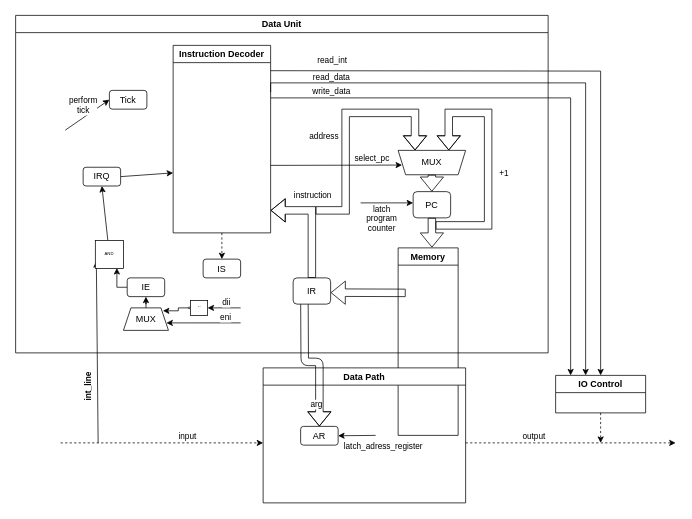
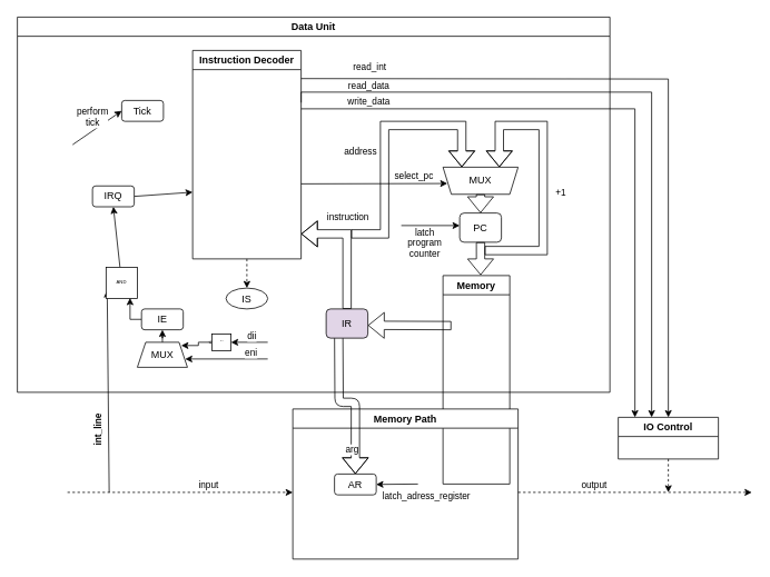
  <mxCell id="0" />
  <mxCell id="1" parent="0" />
  <mxCell id="2" value="Data Unit" style="swimlane;" parent="1" vertex="1"><mxGeometry x="20" y="20" width="710" height="450" as="geometry"><mxRectangle x="60" y="50" width="110" height="30" as="alternateBounds" /></mxGeometry></mxCell>
  <mxCell id="3" value="Memory" style="swimlane;" parent="2" vertex="1"><mxGeometry x="510" y="310" width="80" height="250" as="geometry" /></mxCell>
  <mxCell id="4" value="" style="endArrow=classic;html=1;edgeStyle=orthogonalEdgeStyle;rounded=0;" edge="1" parent="2" target="58"><mxGeometry width="50" height="50" relative="1" as="geometry"><mxPoint x="340" y="73.75" as="sourcePoint" /><mxPoint x="780" y="480" as="targetPoint" /></mxGeometry></mxCell>
  <mxCell id="5" value="read_int" style="edgeLabel;html=1;align=center;verticalAlign=middle;resizable=0;points=[];" vertex="1" connectable="0" parent="4"><mxGeometry x="-0.809" y="1" relative="1" as="geometry"><mxPoint y="-13" as="offset" /></mxGeometry></mxCell>
- <mxCell id="6" value="Data Path" style="swimlane;" parent="1" vertex="1"><mxGeometry x="350" y="490" width="270" height="180" as="geometry"><mxRectangle x="60" y="50" width="110" height="30" as="alternateBounds" /></mxGeometry></mxCell>
+ <mxCell id="6" value="Memory Path" style="swimlane;" parent="1" vertex="1"><mxGeometry x="350" y="490" width="270" height="180" as="geometry"><mxRectangle x="60" y="50" width="110" height="30" as="alternateBounds" /></mxGeometry></mxCell>
  <mxCell id="7" value="AR" style="rounded=1;whiteSpace=wrap;html=1;" parent="6" vertex="1"><mxGeometry x="50" y="78" width="50" height="25" as="geometry" /></mxCell>
  <mxCell id="8" value="" style="shape=flexArrow;endArrow=classic;html=1;edgeStyle=orthogonalEdgeStyle;exitX=0.5;exitY=1;exitDx=0;exitDy=0;entryX=0.5;entryY=0;entryDx=0;entryDy=0;" parent="1" target="7" edge="1"><mxGeometry width="50" height="50" relative="1" as="geometry"><mxPoint x="405" y="395" as="sourcePoint" /><mxPoint x="400" y="540" as="targetPoint" /></mxGeometry></mxCell>
  <mxCell id="9" value="arg" style="edgeLabel;html=1;align=center;verticalAlign=middle;resizable=0;points=[];" parent="8" vertex="1" connectable="0"><mxGeometry x="-0.119" y="1" relative="1" as="geometry"><mxPoint x="14" y="59" as="offset" /></mxGeometry></mxCell>
  <mxCell id="10" value="" style="endArrow=classic;html=1;dashed=1;" parent="1" edge="1"><mxGeometry width="50" height="50" relative="1" as="geometry"><mxPoint x="80" y="590" as="sourcePoint" /><mxPoint x="350" y="590" as="targetPoint" /></mxGeometry></mxCell>
  <mxCell id="11" value="input" style="edgeLabel;html=1;align=center;verticalAlign=middle;resizable=0;points=[];" parent="10" vertex="1" connectable="0"><mxGeometry x="0.241" y="-2" relative="1" as="geometry"><mxPoint y="-12" as="offset" /></mxGeometry></mxCell>
  <mxCell id="12" value="" style="endArrow=classic;html=1;dashed=1;" parent="1" edge="1"><mxGeometry width="50" height="50" relative="1" as="geometry"><mxPoint x="620" y="590" as="sourcePoint" /><mxPoint x="900" y="590" as="targetPoint" /></mxGeometry></mxCell>
  <mxCell id="13" value="output" style="edgeLabel;html=1;align=center;verticalAlign=middle;resizable=0;points=[];" parent="12" vertex="1" connectable="0"><mxGeometry x="0.316" y="-3" relative="1" as="geometry"><mxPoint x="-94" y="-13" as="offset" /></mxGeometry></mxCell>
  <mxCell id="14" value="" style="endArrow=classic;html=1;rounded=0;elbow=vertical;entryX=0.303;entryY=1.008;entryDx=0;entryDy=0;entryPerimeter=0;" parent="1" edge="1"><mxGeometry width="50" height="50" relative="1" as="geometry"><mxPoint x="130" y="590" as="sourcePoint" /><mxPoint x="127.613" y="347.8" as="targetPoint" /></mxGeometry></mxCell>
  <mxCell id="15" value="&lt;b&gt;int_line&lt;/b&gt;" style="edgeLabel;html=1;align=center;verticalAlign=middle;resizable=0;points=[];rotation=-90;" parent="14" vertex="1" connectable="0"><mxGeometry x="-0.389" y="1" relative="1" as="geometry"><mxPoint x="-12" as="offset" /></mxGeometry></mxCell>
  <mxCell id="16" value="" style="endArrow=classic;html=1;rounded=0;elbow=vertical;entryX=1;entryY=0.5;entryDx=0;entryDy=0;" parent="1" target="7" edge="1"><mxGeometry width="50" height="50" relative="1" as="geometry"><mxPoint x="500" y="580" as="sourcePoint" /><mxPoint x="405" y="570" as="targetPoint" /></mxGeometry></mxCell>
  <mxCell id="17" value="latch_adress_register" style="edgeLabel;html=1;align=center;verticalAlign=middle;resizable=0;points=[];" parent="16" vertex="1" connectable="0"><mxGeometry x="-0.087" relative="1" as="geometry"><mxPoint x="32" y="13" as="offset" /></mxGeometry></mxCell>
  <mxCell id="18" style="rounded=0;elbow=vertical;html=1;entryX=0.5;entryY=1;entryDx=0;entryDy=0;" edge="1" parent="1" source="19" target="23"><mxGeometry relative="1" as="geometry" /></mxCell>
  <mxCell id="19" value="" style="verticalLabelPosition=bottom;shadow=0;dashed=0;align=center;html=1;verticalAlign=top;shape=mxgraph.electrical.iec_logic_gates.and;fontSize=11;gradientColor=none;" vertex="1" parent="1"><mxGeometry x="126.25" y="320" width="37.5" height="37.5" as="geometry" /></mxCell>
  <mxCell id="20" style="edgeStyle=orthogonalEdgeStyle;html=1;entryX=0.767;entryY=0.984;entryDx=0;entryDy=0;entryPerimeter=0;elbow=vertical;rounded=0;exitX=0;exitY=0.5;exitDx=0;exitDy=0;" edge="1" parent="1" source="21" target="19"><mxGeometry relative="1" as="geometry" /></mxCell>
  <mxCell id="21" value="IE" style="rounded=1;whiteSpace=wrap;html=1;" vertex="1" parent="1"><mxGeometry x="168.75" y="370" width="50" height="25" as="geometry" /></mxCell>
  <mxCell id="22" style="rounded=0;elbow=vertical;html=1;exitX=1;exitY=0.5;exitDx=0;exitDy=0;" edge="1" parent="1" source="23"><mxGeometry relative="1" as="geometry"><mxPoint x="230" y="230" as="targetPoint" /></mxGeometry></mxCell>
  <mxCell id="23" value="IRQ" style="rounded=1;whiteSpace=wrap;html=1;" vertex="1" parent="1"><mxGeometry x="110" y="222.5" width="50" height="25" as="geometry" /></mxCell>
  <mxCell id="24" style="edgeStyle=orthogonalEdgeStyle;rounded=0;html=1;entryX=0.5;entryY=0;entryDx=0;entryDy=0;elbow=vertical;dashed=1;" edge="1" parent="1" source="25" target="35"><mxGeometry relative="1" as="geometry" /></mxCell>
  <mxCell id="25" value="Instruction Decoder" style="swimlane;" vertex="1" parent="1"><mxGeometry x="230" y="60" width="130" height="250" as="geometry" /></mxCell>
  <mxCell id="26" style="edgeStyle=orthogonalEdgeStyle;rounded=0;html=1;entryX=0.5;entryY=1;entryDx=0;entryDy=0;elbow=vertical;" edge="1" parent="1" source="27" target="21"><mxGeometry relative="1" as="geometry" /></mxCell>
  <mxCell id="27" value="MUX" style="shape=trapezoid;perimeter=trapezoidPerimeter;whiteSpace=wrap;html=1;fixedSize=1;size=10;" vertex="1" parent="1"><mxGeometry x="163.75" y="410" width="60" height="30" as="geometry" /></mxCell>
  <mxCell id="28" value="" style="endArrow=classic;html=1;rounded=0;elbow=vertical;entryX=0;entryY=0.5;entryDx=0;entryDy=0;entryPerimeter=0;" edge="1" parent="1" target="33"><mxGeometry width="50" height="50" relative="1" as="geometry"><mxPoint x="320" y="410" as="sourcePoint" /><mxPoint x="-690" y="340" as="targetPoint" /></mxGeometry></mxCell>
  <mxCell id="29" value="dii" style="edgeLabel;html=1;align=center;verticalAlign=middle;resizable=0;points=[];" vertex="1" connectable="0" parent="28"><mxGeometry x="-0.541" relative="1" as="geometry"><mxPoint x="-10" y="-8" as="offset" /></mxGeometry></mxCell>
  <mxCell id="30" value="" style="endArrow=classic;html=1;rounded=0;elbow=vertical;entryX=0.955;entryY=0.668;entryDx=0;entryDy=0;entryPerimeter=0;" edge="1" parent="1" target="27"><mxGeometry width="50" height="50" relative="1" as="geometry"><mxPoint x="320" y="430" as="sourcePoint" /><mxPoint x="-698.219" y="358.59" as="targetPoint" /></mxGeometry></mxCell>
  <mxCell id="31" value="eni" style="edgeLabel;html=1;align=center;verticalAlign=middle;resizable=0;points=[];" vertex="1" connectable="0" parent="30"><mxGeometry x="-0.564" y="-1" relative="1" as="geometry"><mxPoint x="2" y="-7" as="offset" /></mxGeometry></mxCell>
  <mxCell id="32" style="edgeStyle=orthogonalEdgeStyle;rounded=0;html=1;entryX=0.877;entryY=0.13;entryDx=0;entryDy=0;entryPerimeter=0;elbow=vertical;" edge="1" parent="1" source="33" target="27"><mxGeometry relative="1" as="geometry" /></mxCell>
  <mxCell id="33" value="" style="verticalLabelPosition=bottom;shadow=0;dashed=0;align=center;html=1;verticalAlign=top;shape=mxgraph.electrical.iec_logic_gates.not_2;direction=east;flipH=1;" vertex="1" parent="1"><mxGeometry x="250" y="400" width="26" height="20" as="geometry" /></mxCell>
- <mxCell id="34" value="IR" style="rounded=1;whiteSpace=wrap;html=1;" vertex="1" parent="1"><mxGeometry x="390" y="370" width="50" height="35" as="geometry" /></mxCell>
- <mxCell id="35" value="IS" style="rounded=1;whiteSpace=wrap;html=1;" vertex="1" parent="1"><mxGeometry x="270" y="345" width="50" height="25" as="geometry" /></mxCell>
+ <mxCell id="34" value="IR" style="rounded=1;whiteSpace=wrap;html=1;fillColor=#e1d5e7;" vertex="1" parent="1"><mxGeometry x="390" y="370" width="50" height="35" as="geometry" /></mxCell>
+ <mxCell id="35" value="IS" style="ellipse;whiteSpace=wrap;html=1;" vertex="1" parent="1"><mxGeometry x="270" y="345" width="50" height="25" as="geometry" /></mxCell>
  <mxCell id="36" value="" style="shape=flexArrow;endArrow=classic;html=1;rounded=0;elbow=vertical;exitX=0.5;exitY=0;exitDx=0;exitDy=0;edgeStyle=orthogonalEdgeStyle;" edge="1" parent="1" source="34"><mxGeometry width="50" height="50" relative="1" as="geometry"><mxPoint x="-550" y="300" as="sourcePoint" /><mxPoint x="360" y="280" as="targetPoint" /><Array as="points"><mxPoint x="415" y="280" /></Array></mxGeometry></mxCell>
  <mxCell id="37" value="instruction" style="edgeLabel;html=1;align=center;verticalAlign=middle;resizable=0;points=[];" vertex="1" connectable="0" parent="36"><mxGeometry x="0.031" relative="1" as="geometry"><mxPoint y="-36" as="offset" /></mxGeometry></mxCell>
  <mxCell id="38" value="PC" style="rounded=1;whiteSpace=wrap;html=1;" vertex="1" parent="1"><mxGeometry x="550" y="255" width="50" height="35" as="geometry" /></mxCell>
  <mxCell id="39" value="MUX" style="shape=trapezoid;perimeter=trapezoidPerimeter;whiteSpace=wrap;html=1;fixedSize=1;direction=west;size=10;" vertex="1" parent="1"><mxGeometry x="530" y="200" width="90" height="32.5" as="geometry" /></mxCell>
  <mxCell id="40" value="" style="shape=flexArrow;endArrow=classic;html=1;rounded=0;elbow=vertical;exitX=0;exitY=0.25;exitDx=0;exitDy=0;entryX=1.002;entryY=0.562;entryDx=0;entryDy=0;entryPerimeter=0;" edge="1" parent="1" target="34"><mxGeometry width="50" height="50" relative="1" as="geometry"><mxPoint x="540" y="390" as="sourcePoint" /><mxPoint x="-490" y="320" as="targetPoint" /></mxGeometry></mxCell>
  <mxCell id="41" value="" style="shape=flexArrow;endArrow=classic;html=1;rounded=0;elbow=vertical;entryX=0.5;entryY=0;entryDx=0;entryDy=0;exitX=0.5;exitY=0;exitDx=0;exitDy=0;" edge="1" parent="1" source="39" target="38"><mxGeometry width="50" height="50" relative="1" as="geometry"><mxPoint x="-550" y="260" as="sourcePoint" /><mxPoint x="-500" y="210" as="targetPoint" /></mxGeometry></mxCell>
  <mxCell id="42" value="" style="shape=flexArrow;endArrow=classic;html=1;rounded=0;elbow=vertical;entryX=0.439;entryY=-0.002;entryDx=0;entryDy=0;exitX=0.5;exitY=1;exitDx=0;exitDy=0;entryPerimeter=0;" edge="1" parent="1" source="38"><mxGeometry width="50" height="50" relative="1" as="geometry"><mxPoint x="-470" y="240" as="sourcePoint" /><mxPoint x="575.12" y="329.52" as="targetPoint" /></mxGeometry></mxCell>
  <mxCell id="43" value="Tick" style="rounded=1;whiteSpace=wrap;html=1;" vertex="1" parent="1"><mxGeometry x="145" y="120" width="50" height="25" as="geometry" /></mxCell>
  <mxCell id="44" value="" style="endArrow=classic;html=1;rounded=0;elbow=vertical;entryX=0.942;entryY=0.397;entryDx=0;entryDy=0;entryPerimeter=0;" edge="1" parent="1" target="39"><mxGeometry width="50" height="50" relative="1" as="geometry"><mxPoint x="360" y="220" as="sourcePoint" /><mxPoint x="460" y="240" as="targetPoint" /></mxGeometry></mxCell>
  <mxCell id="45" value="select_pc" style="edgeLabel;html=1;align=center;verticalAlign=middle;resizable=0;points=[];" vertex="1" connectable="0" parent="44"><mxGeometry x="0.099" y="1" relative="1" as="geometry"><mxPoint x="39" y="-9" as="offset" /></mxGeometry></mxCell>
  <mxCell id="46" value="" style="shape=flexArrow;endArrow=classic;html=1;rounded=0;elbow=vertical;edgeStyle=orthogonalEdgeStyle;entryX=0.25;entryY=1;entryDx=0;entryDy=0;" edge="1" parent="1" target="39"><mxGeometry width="50" height="50" relative="1" as="geometry"><mxPoint x="580" y="300" as="sourcePoint" /><mxPoint x="570" y="150" as="targetPoint" /><Array as="points"><mxPoint x="650" y="300" /><mxPoint x="650" y="150" /><mxPoint x="597" y="150" /></Array></mxGeometry></mxCell>
  <mxCell id="47" value="+1" style="edgeLabel;html=1;align=center;verticalAlign=middle;resizable=0;points=[];" vertex="1" connectable="0" parent="46"><mxGeometry x="-0.143" y="-3" relative="1" as="geometry"><mxPoint x="17" y="-2" as="offset" /></mxGeometry></mxCell>
  <mxCell id="48" value="" style="shape=flexArrow;endArrow=classic;html=1;rounded=0;elbow=vertical;edgeStyle=orthogonalEdgeStyle;entryX=0.75;entryY=1;entryDx=0;entryDy=0;" edge="1" parent="1" target="39"><mxGeometry width="50" height="50" relative="1" as="geometry"><mxPoint x="420" y="280" as="sourcePoint" /><mxPoint x="530" y="250" as="targetPoint" /><Array as="points"><mxPoint x="460" y="280" /><mxPoint x="460" y="150" /><mxPoint x="553" y="150" /></Array></mxGeometry></mxCell>
  <mxCell id="49" value="address" style="edgeLabel;html=1;align=center;verticalAlign=middle;resizable=0;points=[];" vertex="1" connectable="0" parent="48"><mxGeometry x="-0.201" y="2" relative="1" as="geometry"><mxPoint x="-28" y="-15" as="offset" /></mxGeometry></mxCell>
  <mxCell id="50" value="" style="endArrow=classic;html=1;rounded=0;elbow=vertical;entryX=0;entryY=0.429;entryDx=0;entryDy=0;entryPerimeter=0;" edge="1" parent="1" target="38"><mxGeometry width="50" height="50" relative="1" as="geometry"><mxPoint x="480" y="270" as="sourcePoint" /><mxPoint x="520" y="270" as="targetPoint" /></mxGeometry></mxCell>
  <mxCell id="51" value="latch&lt;br&gt;program&lt;br&gt;counter" style="edgeLabel;html=1;align=center;verticalAlign=middle;resizable=0;points=[];" vertex="1" connectable="0" parent="50"><mxGeometry x="-0.219" y="1" relative="1" as="geometry"><mxPoint y="21" as="offset" /></mxGeometry></mxCell>
  <mxCell id="52" value="" style="endArrow=classic;html=1;rounded=0;elbow=vertical;entryX=0;entryY=0.5;entryDx=0;entryDy=0;" edge="1" parent="1" target="43"><mxGeometry width="50" height="50" relative="1" as="geometry"><mxPoint x="86.19" y="173" as="sourcePoint" /><mxPoint x="440" y="280" as="targetPoint" /></mxGeometry></mxCell>
  <mxCell id="53" value="perform&lt;br&gt;tick" style="edgeLabel;html=1;align=center;verticalAlign=middle;resizable=0;points=[];" vertex="1" connectable="0" parent="52"><mxGeometry x="-0.203" relative="1" as="geometry"><mxPoint y="-18" as="offset" /></mxGeometry></mxCell>
  <mxCell id="54" value="" style="endArrow=classic;html=1;edgeStyle=orthogonalEdgeStyle;rounded=0;exitX=1;exitY=0.25;exitDx=0;exitDy=0;" edge="1" parent="1" source="25"><mxGeometry width="50" height="50" relative="1" as="geometry"><mxPoint x="380" y="117.5" as="sourcePoint" /><mxPoint x="780" y="500" as="targetPoint" /><Array as="points"><mxPoint x="360" y="110" /><mxPoint x="780" y="110" /></Array></mxGeometry></mxCell>
  <mxCell id="55" value="read_data" style="edgeLabel;html=1;align=center;verticalAlign=middle;resizable=0;points=[];" vertex="1" connectable="0" parent="54"><mxGeometry x="-0.788" y="-1" relative="1" as="geometry"><mxPoint x="6" y="-10" as="offset" /></mxGeometry></mxCell>
  <mxCell id="56" value="" style="endArrow=classic;html=1;edgeStyle=orthogonalEdgeStyle;rounded=0;" edge="1" parent="1"><mxGeometry width="50" height="50" relative="1" as="geometry"><mxPoint x="360" y="130" as="sourcePoint" /><mxPoint x="760" y="500" as="targetPoint" /><Array as="points"><mxPoint x="760" y="130" /><mxPoint x="760" y="499" /></Array></mxGeometry></mxCell>
  <mxCell id="57" value="write_data" style="edgeLabel;html=1;align=center;verticalAlign=middle;resizable=0;points=[];" vertex="1" connectable="0" parent="56"><mxGeometry x="-0.784" relative="1" as="geometry"><mxPoint x="-3" y="-10" as="offset" /></mxGeometry></mxCell>
  <mxCell id="58" value="IO Control" style="swimlane;" vertex="1" parent="1"><mxGeometry x="740" y="500" width="120" height="50" as="geometry" /></mxCell>
  <mxCell id="59" value="" style="endArrow=classic;html=1;rounded=0;exitX=0.5;exitY=1;exitDx=0;exitDy=0;dashed=1;" edge="1" parent="1" source="58"><mxGeometry width="50" height="50" relative="1" as="geometry"><mxPoint x="740" y="480" as="sourcePoint" /><mxPoint x="800" y="590" as="targetPoint" /></mxGeometry></mxCell>
